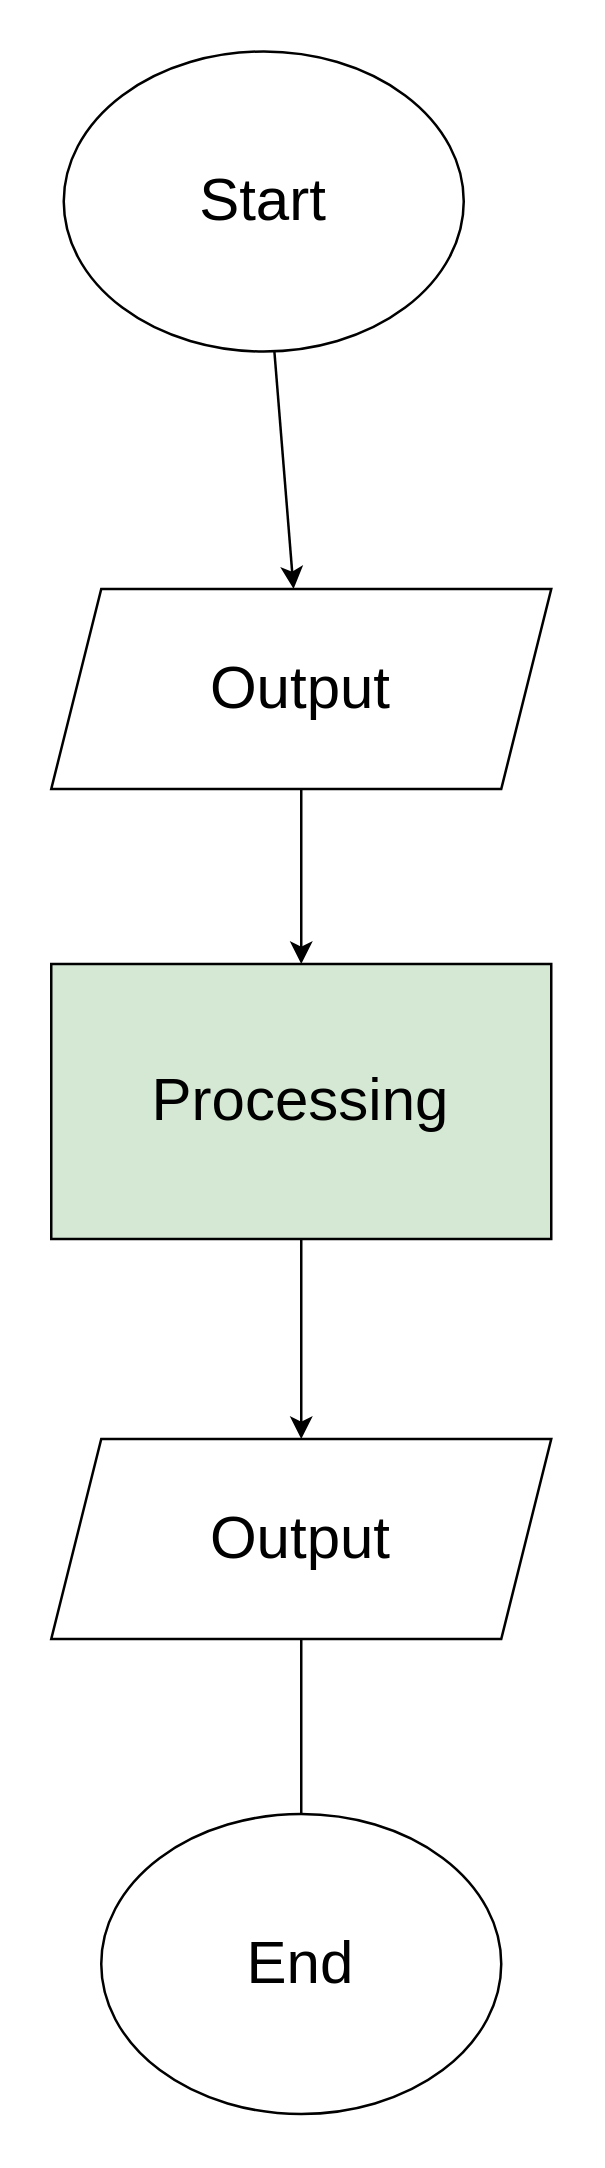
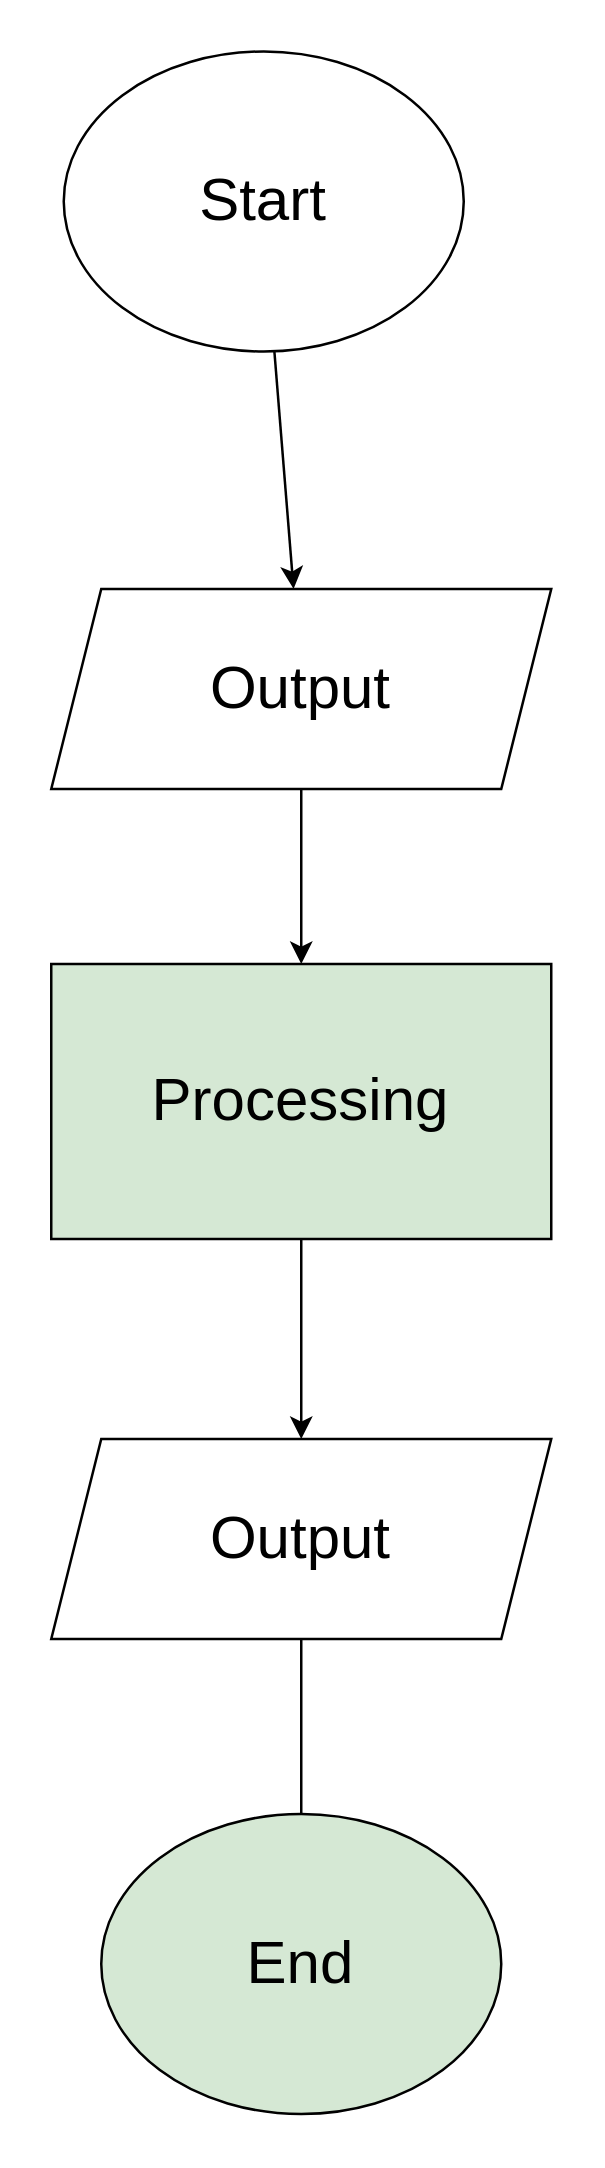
  <mxCell id="0" />
  <mxCell id="1" parent="0" />
  <mxCell id="2" style="edgeStyle=none;html=1;" parent="1" source="3" target="10" edge="1"><mxGeometry relative="1" as="geometry" /></mxCell>
  <mxCell id="3" value="&lt;font style=&quot;font-size: 24px;&quot;&gt;Start&lt;/font&gt;" style="ellipse;whiteSpace=wrap;html=1;" parent="1" vertex="1"><mxGeometry x="25" y="20" width="160" height="120" as="geometry" /></mxCell>
  <mxCell id="4" value="" style="endArrow=classic;html=1;fontSize=24;" parent="1" source="10" target="6" edge="1"><mxGeometry width="50" height="50" relative="1" as="geometry"><mxPoint x="120" y="345" as="sourcePoint" /><mxPoint x="120" y="425" as="targetPoint" /></mxGeometry></mxCell>
  <mxCell id="5" style="edgeStyle=none;html=1;exitX=0.5;exitY=1;exitDx=0;exitDy=0;entryX=0.5;entryY=0;entryDx=0;entryDy=0;fontSize=24;" parent="1" source="6" target="8" edge="1"><mxGeometry relative="1" as="geometry" /></mxCell>
  <mxCell id="6" value="Processing" style="rounded=0;whiteSpace=wrap;html=1;fontSize=24;fillColor=#d5e8d4;" parent="1" vertex="1"><mxGeometry x="20" y="385" width="200" height="110" as="geometry" /></mxCell>
  <mxCell id="7" style="edgeStyle=none;html=1;exitX=0.5;exitY=1;exitDx=0;exitDy=0;fontSize=24;" parent="1" source="8" edge="1"><mxGeometry relative="1" as="geometry"><mxPoint x="120" y="745" as="targetPoint" /></mxGeometry></mxCell>
  <mxCell id="8" value="Output" style="shape=parallelogram;perimeter=parallelogramPerimeter;whiteSpace=wrap;html=1;fixedSize=1;fontSize=24;" parent="1" vertex="1"><mxGeometry x="20" y="575" width="200" height="80" as="geometry" /></mxCell>
- <mxCell id="9" value="&lt;font style=&quot;font-size: 24px;&quot;&gt;End&lt;/font&gt;" style="ellipse;whiteSpace=wrap;html=1;" parent="1" vertex="1"><mxGeometry x="40" y="725" width="160" height="120" as="geometry" /></mxCell>
+ <mxCell id="9" value="&lt;font style=&quot;font-size: 24px;&quot;&gt;End&lt;/font&gt;" style="ellipse;whiteSpace=wrap;html=1;fillColor=#d5e8d4;" parent="1" vertex="1"><mxGeometry x="40" y="725" width="160" height="120" as="geometry" /></mxCell>
  <mxCell id="10" value="Output" style="shape=parallelogram;perimeter=parallelogramPerimeter;whiteSpace=wrap;html=1;fixedSize=1;fontSize=24;" parent="1" vertex="1"><mxGeometry x="20" y="235" width="200" height="80" as="geometry" /></mxCell>
